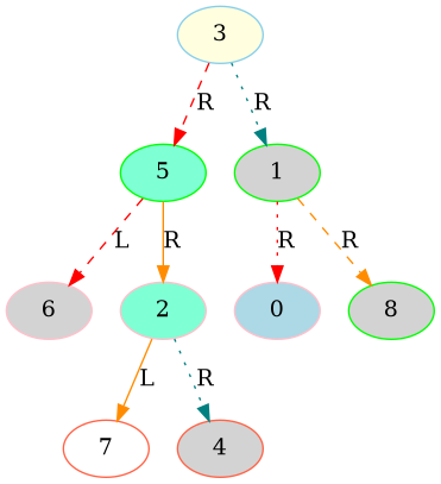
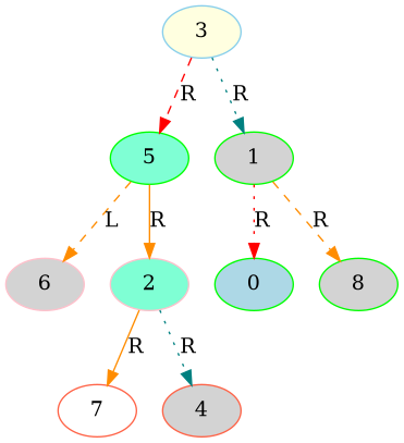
  digraph {
    node [color=green fillcolor=lightgrey style=filled]
    edge [color=darkorange style=dashed]
    n1 [color=skyblue fillcolor=lightyellow label=3]
    n2 [fillcolor=aquamarine label=5]
    n3 [label=1]
    n4 [color=pink label=6]
    n5 [color=pink fillcolor=aquamarine label=2]
-   n6 [color=pink fillcolor=lightblue label=0]
+   n6 [fillcolor=lightblue label=0]
    n7 [label=8]
    n8 [color=tomato fillcolor=white label=7]
    n9 [color=tomato label=4]
    n1 -> n2 [color=red label=R]
    n1 -> n3 [color=teal label=R style=dotted]
-   n2 -> n4 [color=red label=L]
+   n2 -> n4 [label=L]
    n2 -> n5 [label=R style=solid]
    n3 -> n6 [color=red label=R style=dotted]
    n3 -> n7 [label=R]
-   n5 -> n8 [label=L style=solid]
+   n5 -> n8 [label=R style=solid]
    n5 -> n9 [color=teal label=R style=dotted]
  }
